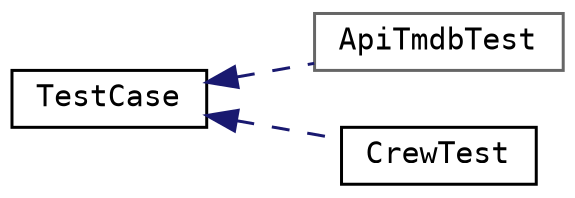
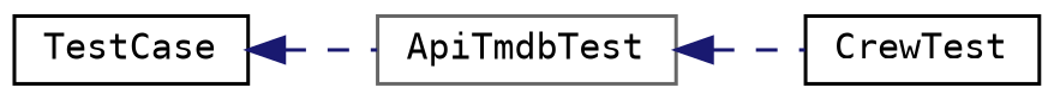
  digraph {
    fontname="DejaVu Sans Mono"
    rankdir=LR
    node [color=black fillcolor=white fontname="DejaVu Sans Mono" fontsize=10 shape=record style=filled]
    edge [color=midnightblue dir=back fontname="DejaVu Sans Mono" fontsize=10 labelfontname=Helvetica labelfontsize=10 style=dashed]
    n1 [height=0.2 label=TestCase width=0.4]
    n2 [color=gray40 height=0.2 label=ApiTmdbTest width=0.4]
    n3 [height=0.2 label=CrewTest width=0.4]
    n1 -> n2
-   n1 -> n3
+   n2 -> n3
  }
